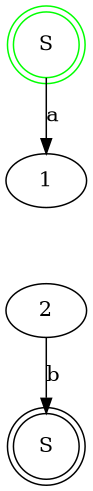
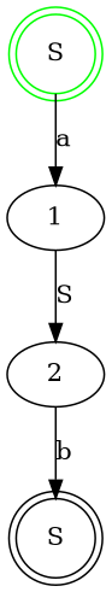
  digraph {
    n1 [color=green label=S shape=doublecircle]
    1
    2
    n4 [label=S shape=doublecircle]
    n1 -> 1 [label=a]
+   1 -> 2 [label=S]
    2 -> n4 [label=b]
  }
